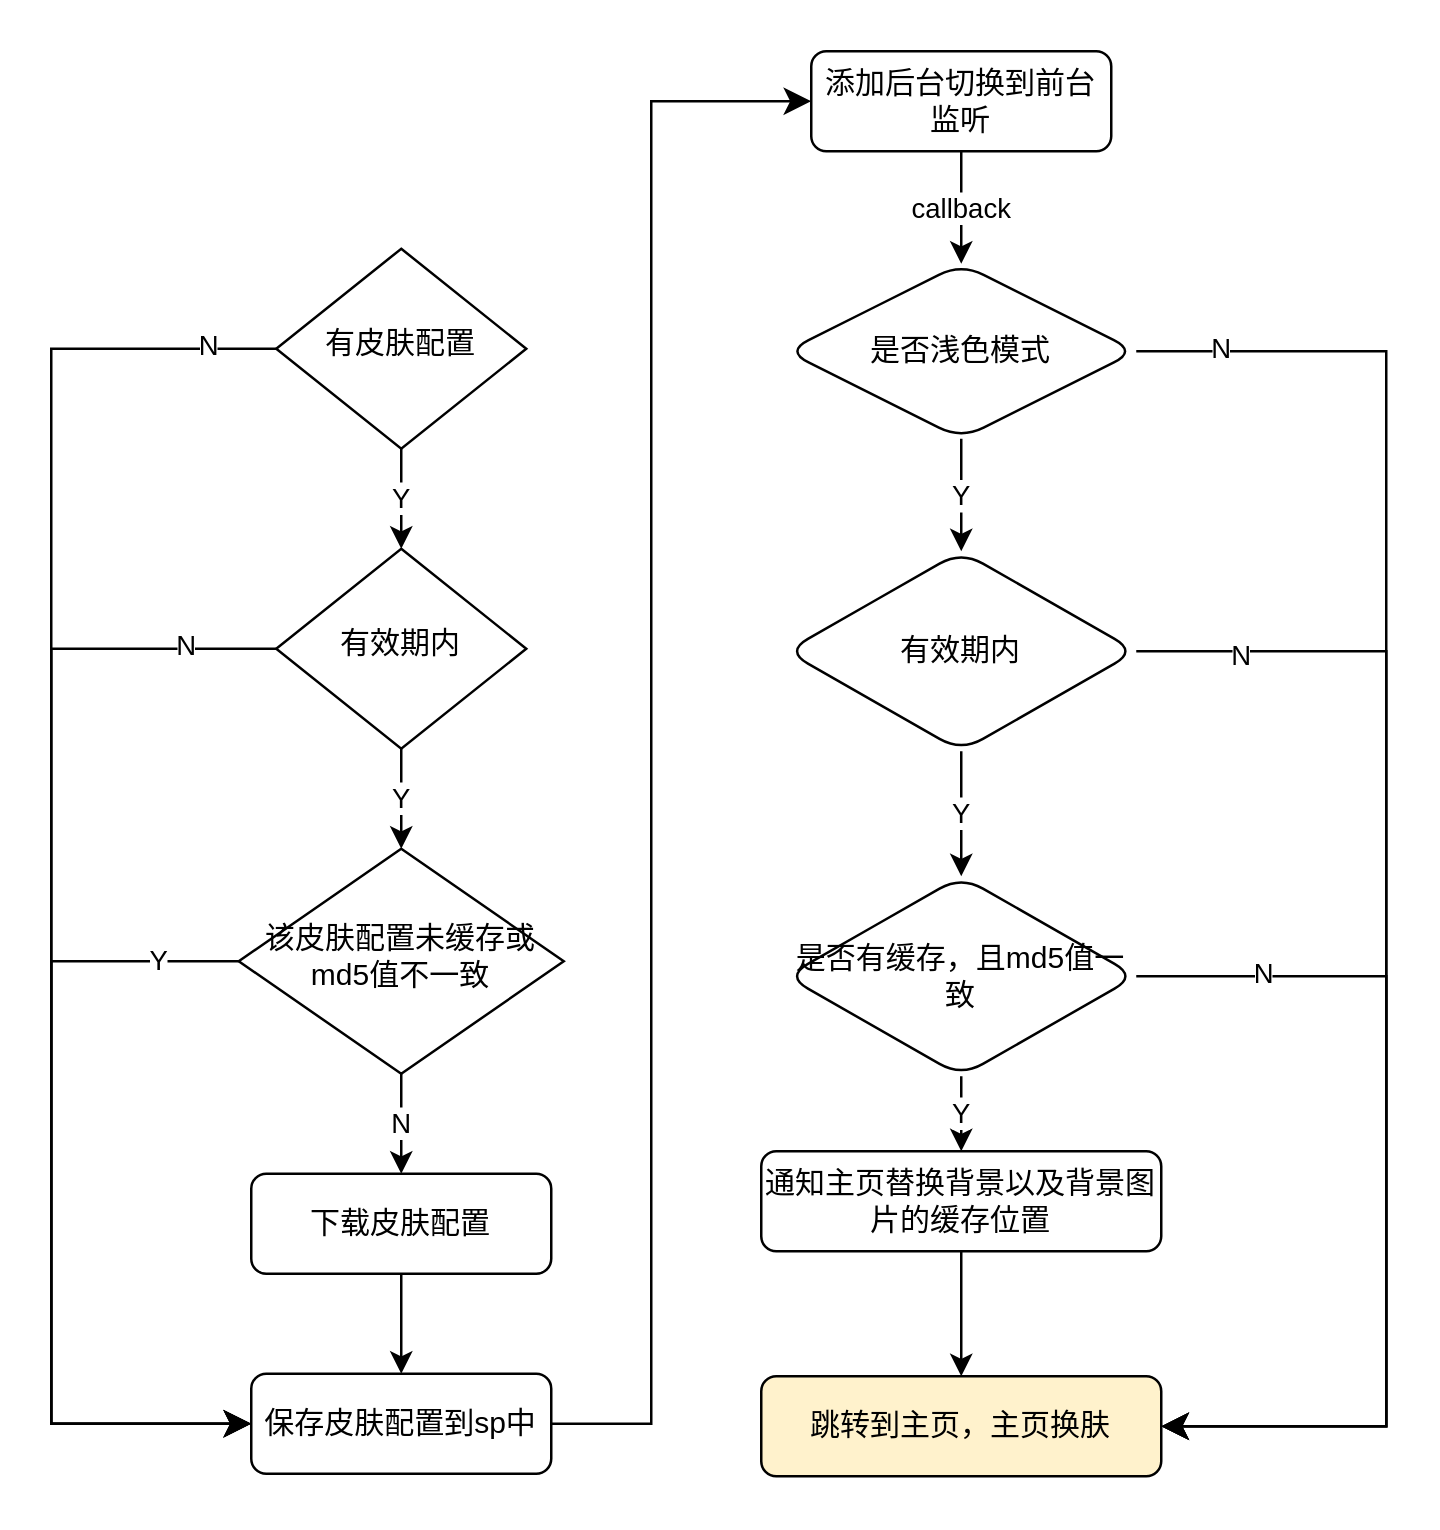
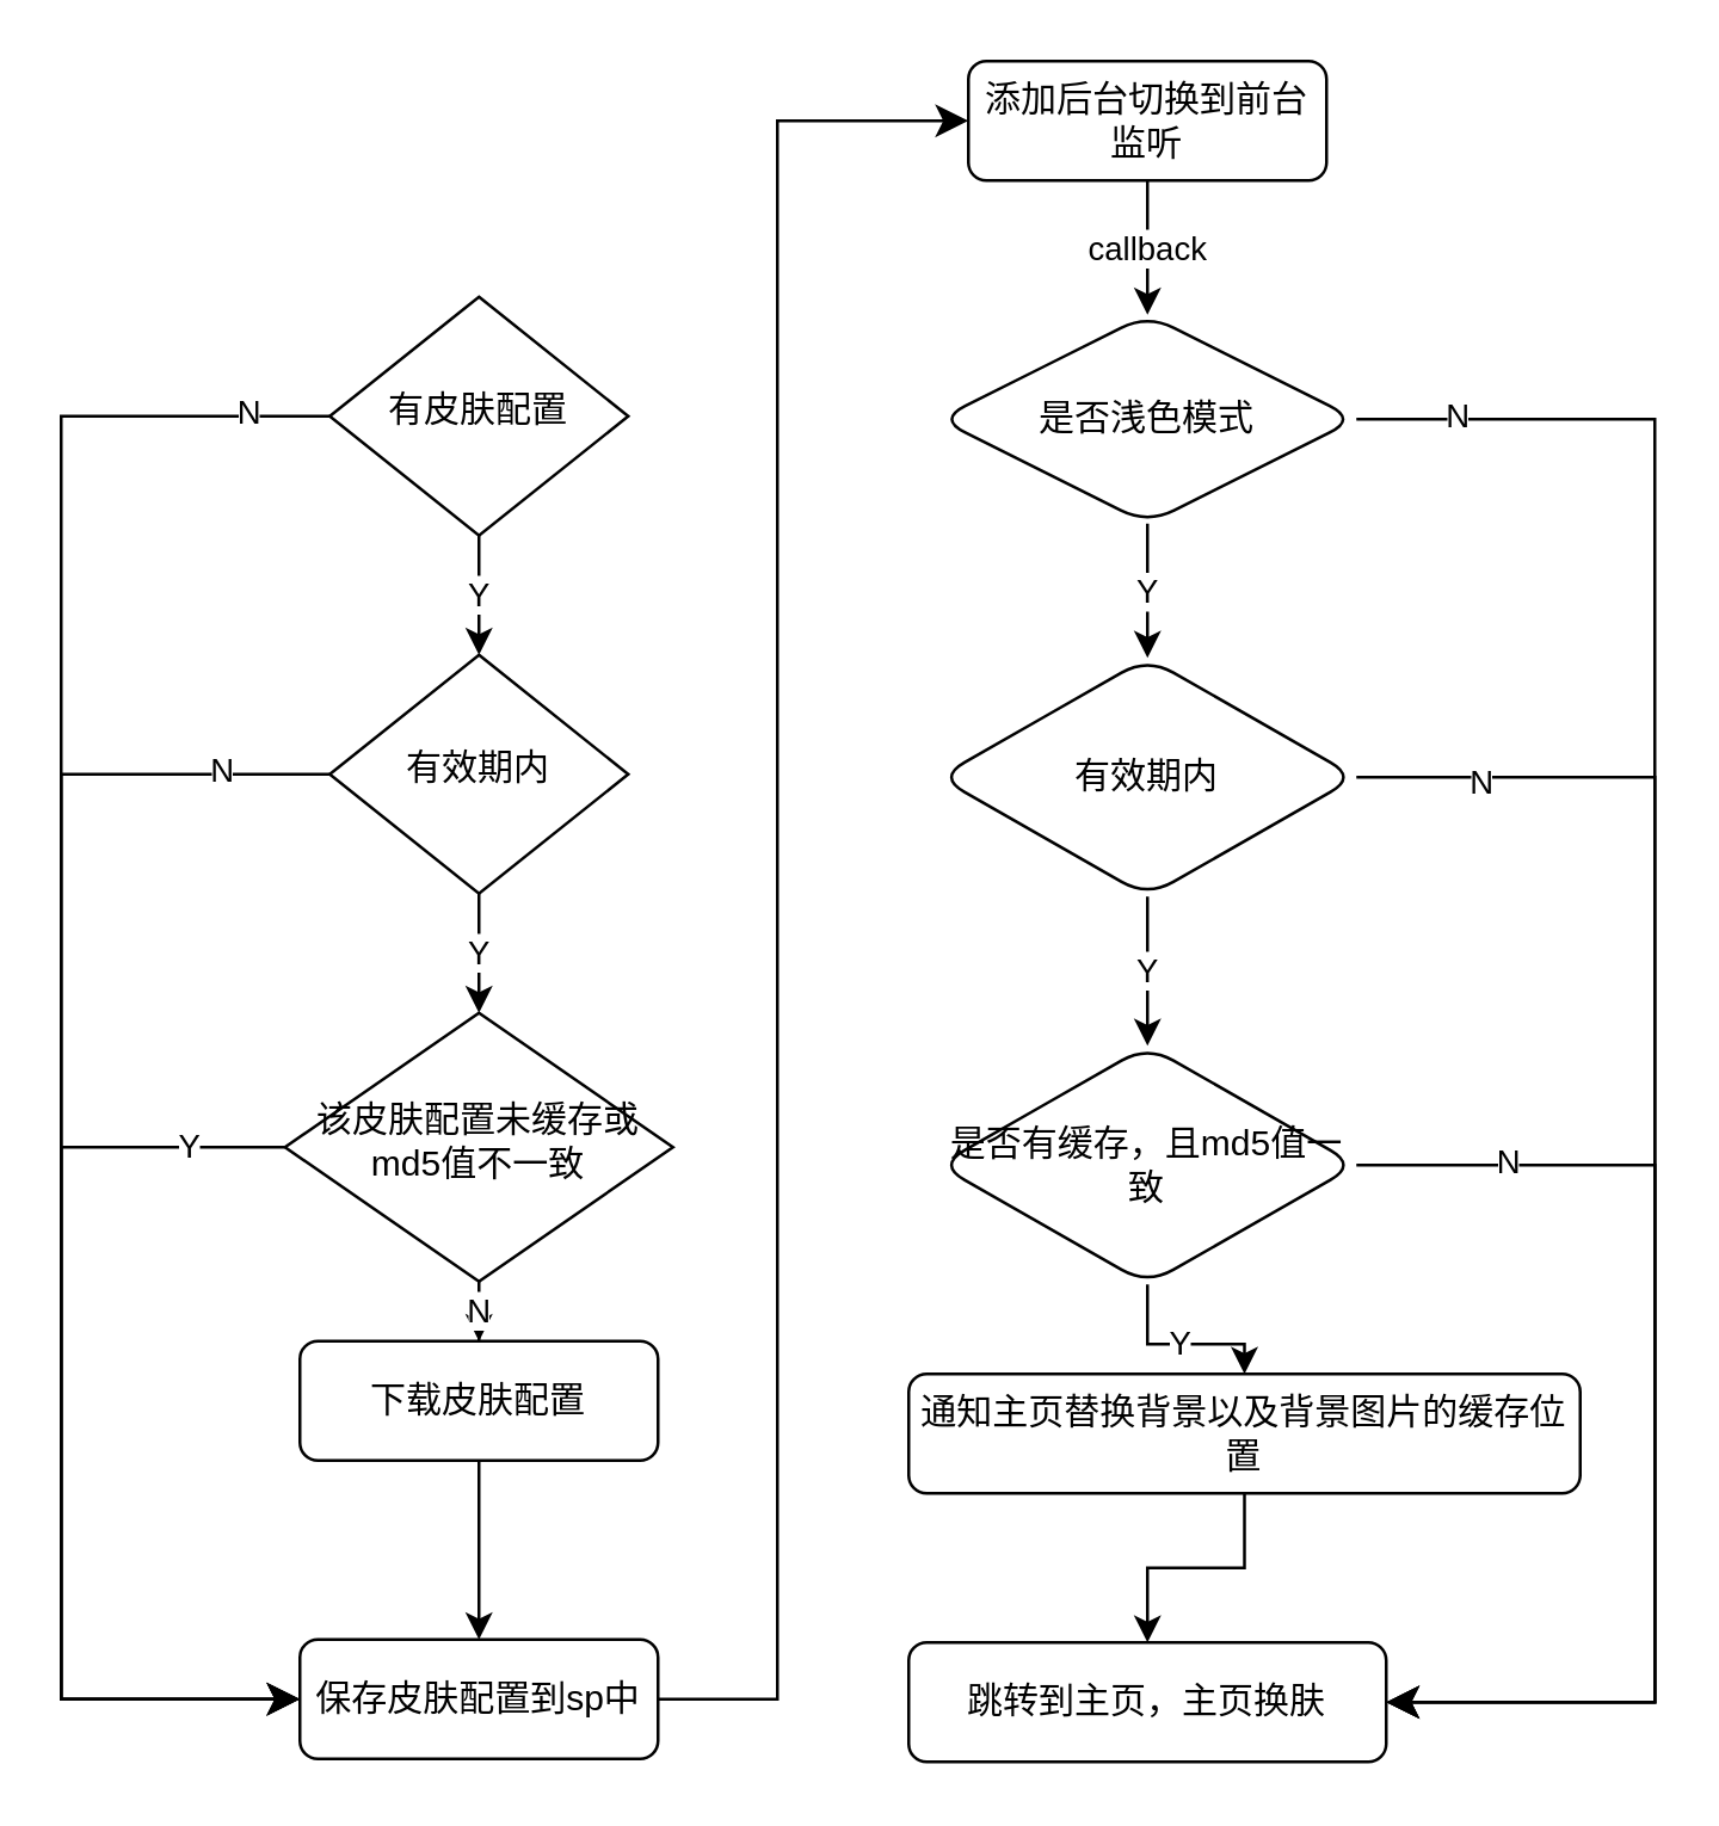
  <mxCell id="0" />
  <mxCell id="1" parent="0" />
  <mxCell id="2" value="Y" style="edgeStyle=orthogonalEdgeStyle;rounded=0;orthogonalLoop=1;jettySize=auto;html=1;" edge="1" parent="1" source="3" target="12"><mxGeometry relative="1" as="geometry" /></mxCell>
  <mxCell id="3" value="有皮肤配置" style="rhombus;whiteSpace=wrap;html=1;shadow=0;fontFamily=Helvetica;fontSize=12;align=center;strokeWidth=1;spacing=6;spacingTop=-4;" parent="1" vertex="1"><mxGeometry x="110" y="99" width="100" height="80" as="geometry" /></mxCell>
  <mxCell id="4" value="callback" style="edgeStyle=orthogonalEdgeStyle;rounded=0;orthogonalLoop=1;jettySize=auto;html=1;" edge="1" parent="1" source="5" target="20"><mxGeometry relative="1" as="geometry" /></mxCell>
  <mxCell id="5" value="添加后台切换到前台监听" style="rounded=1;whiteSpace=wrap;html=1;fontSize=12;glass=0;strokeWidth=1;shadow=0;" parent="1" vertex="1"><mxGeometry x="324" y="20" width="120" height="40" as="geometry" /></mxCell>
  <mxCell id="6" value="N" style="edgeStyle=orthogonalEdgeStyle;rounded=0;orthogonalLoop=1;jettySize=auto;html=1;" edge="1" parent="1" source="7" target="9"><mxGeometry relative="1" as="geometry" /></mxCell>
  <mxCell id="7" value="该皮肤配置未缓存或md5值不一致" style="rhombus;whiteSpace=wrap;html=1;shadow=0;fontFamily=Helvetica;fontSize=12;align=center;strokeWidth=1;spacing=6;spacingTop=-4;" parent="1" vertex="1"><mxGeometry x="95" y="339" width="130" height="90" as="geometry" /></mxCell>
  <mxCell id="8" value="" style="edgeStyle=orthogonalEdgeStyle;rounded=0;orthogonalLoop=1;jettySize=auto;html=1;" edge="1" parent="1" source="9" target="10"><mxGeometry relative="1" as="geometry" /></mxCell>
- <mxCell id="9" value="下载皮肤配置" style="rounded=1;whiteSpace=wrap;html=1;fontSize=12;glass=0;strokeWidth=1;shadow=0;" parent="1" vertex="1"><mxGeometry x="100" y="469" width="120" height="40" as="geometry" /></mxCell>
+ <mxCell id="9" value="下载皮肤配置" style="rounded=1;whiteSpace=wrap;html=1;fontSize=12;glass=0;strokeWidth=1;shadow=0;" parent="1" vertex="1"><mxGeometry x="100" y="449" width="120" height="40" as="geometry" /></mxCell>
  <mxCell id="10" value="保存皮肤配置到sp中" style="rounded=1;whiteSpace=wrap;html=1;fontSize=12;glass=0;strokeWidth=1;shadow=0;" parent="1" vertex="1"><mxGeometry x="100" y="549" width="120" height="40" as="geometry" /></mxCell>
  <mxCell id="11" value="Y" style="edgeStyle=orthogonalEdgeStyle;rounded=0;orthogonalLoop=1;jettySize=auto;html=1;" edge="1" parent="1" source="12" target="7"><mxGeometry relative="1" as="geometry" /></mxCell>
  <mxCell id="12" value="有效期内" style="rhombus;whiteSpace=wrap;html=1;shadow=0;fontFamily=Helvetica;fontSize=12;align=center;strokeWidth=1;spacing=6;spacingTop=-4;" vertex="1" parent="1"><mxGeometry x="110" y="219" width="100" height="80" as="geometry" /></mxCell>
  <mxCell id="13" value="" style="edgeStyle=elbowEdgeStyle;elbow=horizontal;endArrow=classic;html=1;curved=0;rounded=0;endSize=8;startSize=8;entryX=0;entryY=0.5;entryDx=0;entryDy=0;exitX=0;exitY=0.5;exitDx=0;exitDy=0;" edge="1" parent="1" source="3" target="10"><mxGeometry width="50" height="50" relative="1" as="geometry"><mxPoint x="330" y="359" as="sourcePoint" /><mxPoint x="380" y="309" as="targetPoint" /><Array as="points"><mxPoint x="20" y="369" /></Array></mxGeometry></mxCell>
  <mxCell id="14" value="N" style="edgeLabel;html=1;align=center;verticalAlign=middle;resizable=0;points=[];" vertex="1" connectable="0" parent="13"><mxGeometry x="-0.907" y="-2" relative="1" as="geometry"><mxPoint as="offset" /></mxGeometry></mxCell>
  <mxCell id="15" value="" style="edgeStyle=elbowEdgeStyle;elbow=horizontal;endArrow=classic;html=1;curved=0;rounded=0;endSize=8;startSize=8;entryX=0;entryY=0.5;entryDx=0;entryDy=0;exitX=0;exitY=0.5;exitDx=0;exitDy=0;" edge="1" parent="1" source="12" target="10"><mxGeometry width="50" height="50" relative="1" as="geometry"><mxPoint x="410" y="259" as="sourcePoint" /><mxPoint x="380" y="559" as="targetPoint" /><Array as="points"><mxPoint x="20" y="439" /></Array></mxGeometry></mxCell>
  <mxCell id="16" value="N" style="edgeLabel;html=1;align=center;verticalAlign=middle;resizable=0;points=[];" vertex="1" connectable="0" parent="15"><mxGeometry x="-0.846" y="-2" relative="1" as="geometry"><mxPoint as="offset" /></mxGeometry></mxCell>
  <mxCell id="17" value="" style="edgeStyle=elbowEdgeStyle;elbow=horizontal;endArrow=classic;html=1;curved=0;rounded=0;endSize=8;startSize=8;entryX=0;entryY=0.5;entryDx=0;entryDy=0;exitX=0;exitY=0.5;exitDx=0;exitDy=0;" edge="1" parent="1" source="7" target="10"><mxGeometry width="50" height="50" relative="1" as="geometry"><mxPoint x="90" y="389" as="sourcePoint" /><mxPoint x="380" y="309" as="targetPoint" /><Array as="points"><mxPoint x="20" y="459" /></Array></mxGeometry></mxCell>
  <mxCell id="18" value="Y" style="edgeLabel;html=1;align=center;verticalAlign=middle;resizable=0;points=[];" vertex="1" connectable="0" parent="17"><mxGeometry x="-0.807" y="-1" relative="1" as="geometry"><mxPoint as="offset" /></mxGeometry></mxCell>
  <mxCell id="19" value="Y" style="edgeStyle=orthogonalEdgeStyle;rounded=0;orthogonalLoop=1;jettySize=auto;html=1;" edge="1" parent="1" source="20" target="22"><mxGeometry relative="1" as="geometry" /></mxCell>
  <mxCell id="20" value="是否浅色模式" style="rhombus;whiteSpace=wrap;html=1;rounded=1;glass=0;strokeWidth=1;shadow=0;" vertex="1" parent="1"><mxGeometry x="314" y="105" width="140" height="70" as="geometry" /></mxCell>
  <mxCell id="21" value="Y" style="edgeStyle=orthogonalEdgeStyle;rounded=0;orthogonalLoop=1;jettySize=auto;html=1;" edge="1" parent="1" source="22" target="24"><mxGeometry relative="1" as="geometry" /></mxCell>
  <mxCell id="22" value="有效期内" style="rhombus;whiteSpace=wrap;html=1;rounded=1;glass=0;strokeWidth=1;shadow=0;" vertex="1" parent="1"><mxGeometry x="314" y="220" width="140" height="80" as="geometry" /></mxCell>
  <mxCell id="23" value="Y" style="edgeStyle=orthogonalEdgeStyle;rounded=0;orthogonalLoop=1;jettySize=auto;html=1;" edge="1" parent="1" source="24" target="26"><mxGeometry relative="1" as="geometry" /></mxCell>
  <mxCell id="24" value="是否有缓存，且md5值一致" style="rhombus;whiteSpace=wrap;html=1;rounded=1;glass=0;strokeWidth=1;shadow=0;" vertex="1" parent="1"><mxGeometry x="314" y="350" width="140" height="80" as="geometry" /></mxCell>
  <mxCell id="25" value="" style="edgeStyle=orthogonalEdgeStyle;rounded=0;orthogonalLoop=1;jettySize=auto;html=1;" edge="1" parent="1" source="26" target="27"><mxGeometry relative="1" as="geometry" /></mxCell>
- <mxCell id="26" value="通知主页替换背景以及背景图片的缓存位置" style="rounded=1;whiteSpace=wrap;html=1;fontSize=12;glass=0;strokeWidth=1;shadow=0;" vertex="1" parent="1"><mxGeometry x="304" y="460" width="160" height="40" as="geometry" /></mxCell>
- <mxCell id="27" value="跳转到主页，主页换肤" style="rounded=1;whiteSpace=wrap;html=1;fontSize=12;glass=0;strokeWidth=1;shadow=0;fillColor=#fff2cc;" vertex="1" parent="1"><mxGeometry x="304" y="550" width="160" height="40" as="geometry" /></mxCell>
+ <mxCell id="26" value="通知主页替换背景以及背景图片的缓存位置" style="rounded=1;whiteSpace=wrap;html=1;fontSize=12;glass=0;strokeWidth=1;shadow=0;" vertex="1" parent="1"><mxGeometry x="304" y="460" width="225" height="40" as="geometry" /></mxCell>
+ <mxCell id="27" value="跳转到主页，主页换肤" style="rounded=1;whiteSpace=wrap;html=1;fontSize=12;glass=0;strokeWidth=1;shadow=0;" vertex="1" parent="1"><mxGeometry x="304" y="550" width="160" height="40" as="geometry" /></mxCell>
  <mxCell id="28" value="" style="edgeStyle=elbowEdgeStyle;elbow=horizontal;endArrow=classic;html=1;curved=0;rounded=0;endSize=8;startSize=8;entryX=1;entryY=0.5;entryDx=0;entryDy=0;exitX=1;exitY=0.5;exitDx=0;exitDy=0;" edge="1" parent="1" source="20" target="27"><mxGeometry width="50" height="50" relative="1" as="geometry"><mxPoint x="254" y="350" as="sourcePoint" /><mxPoint x="304" y="300" as="targetPoint" /><Array as="points"><mxPoint x="554" y="360" /></Array></mxGeometry></mxCell>
  <mxCell id="29" value="N" style="edgeLabel;html=1;align=center;verticalAlign=middle;resizable=0;points=[];" vertex="1" connectable="0" parent="28"><mxGeometry x="-0.893" y="2" relative="1" as="geometry"><mxPoint as="offset" /></mxGeometry></mxCell>
  <mxCell id="30" value="" style="edgeStyle=elbowEdgeStyle;elbow=horizontal;endArrow=classic;html=1;curved=0;rounded=0;endSize=8;startSize=8;exitX=1;exitY=0.5;exitDx=0;exitDy=0;entryX=1;entryY=0.5;entryDx=0;entryDy=0;" edge="1" parent="1" source="22" target="27"><mxGeometry width="50" height="50" relative="1" as="geometry"><mxPoint x="474" y="260" as="sourcePoint" /><mxPoint x="524" y="210" as="targetPoint" /><Array as="points"><mxPoint x="554" y="410" /></Array></mxGeometry></mxCell>
  <mxCell id="31" value="N" style="edgeLabel;html=1;align=center;verticalAlign=middle;resizable=0;points=[];" vertex="1" connectable="0" parent="30"><mxGeometry x="-0.836" y="-1" relative="1" as="geometry"><mxPoint as="offset" /></mxGeometry></mxCell>
  <mxCell id="32" value="" style="edgeStyle=elbowEdgeStyle;elbow=horizontal;endArrow=classic;html=1;curved=0;rounded=0;endSize=8;startSize=8;entryX=1;entryY=0.5;entryDx=0;entryDy=0;exitX=1;exitY=0.5;exitDx=0;exitDy=0;" edge="1" parent="1" source="24" target="27"><mxGeometry width="50" height="50" relative="1" as="geometry"><mxPoint x="484" y="390" as="sourcePoint" /><mxPoint x="534" y="340" as="targetPoint" /><Array as="points"><mxPoint x="554" y="470" /></Array></mxGeometry></mxCell>
  <mxCell id="33" value="N" style="edgeLabel;html=1;align=center;verticalAlign=middle;resizable=0;points=[];" vertex="1" connectable="0" parent="32"><mxGeometry x="-0.73" y="2" relative="1" as="geometry"><mxPoint as="offset" /></mxGeometry></mxCell>
  <mxCell id="34" value="" style="edgeStyle=elbowEdgeStyle;elbow=horizontal;endArrow=classic;html=1;curved=0;rounded=0;endSize=8;startSize=8;exitX=1;exitY=0.5;exitDx=0;exitDy=0;entryX=0;entryY=0.5;entryDx=0;entryDy=0;" edge="1" parent="1" source="10" target="5"><mxGeometry width="50" height="50" relative="1" as="geometry"><mxPoint x="160" y="629" as="sourcePoint" /><mxPoint x="400" y="79" as="targetPoint" /><Array as="points"><mxPoint x="260" y="309" /></Array></mxGeometry></mxCell>
